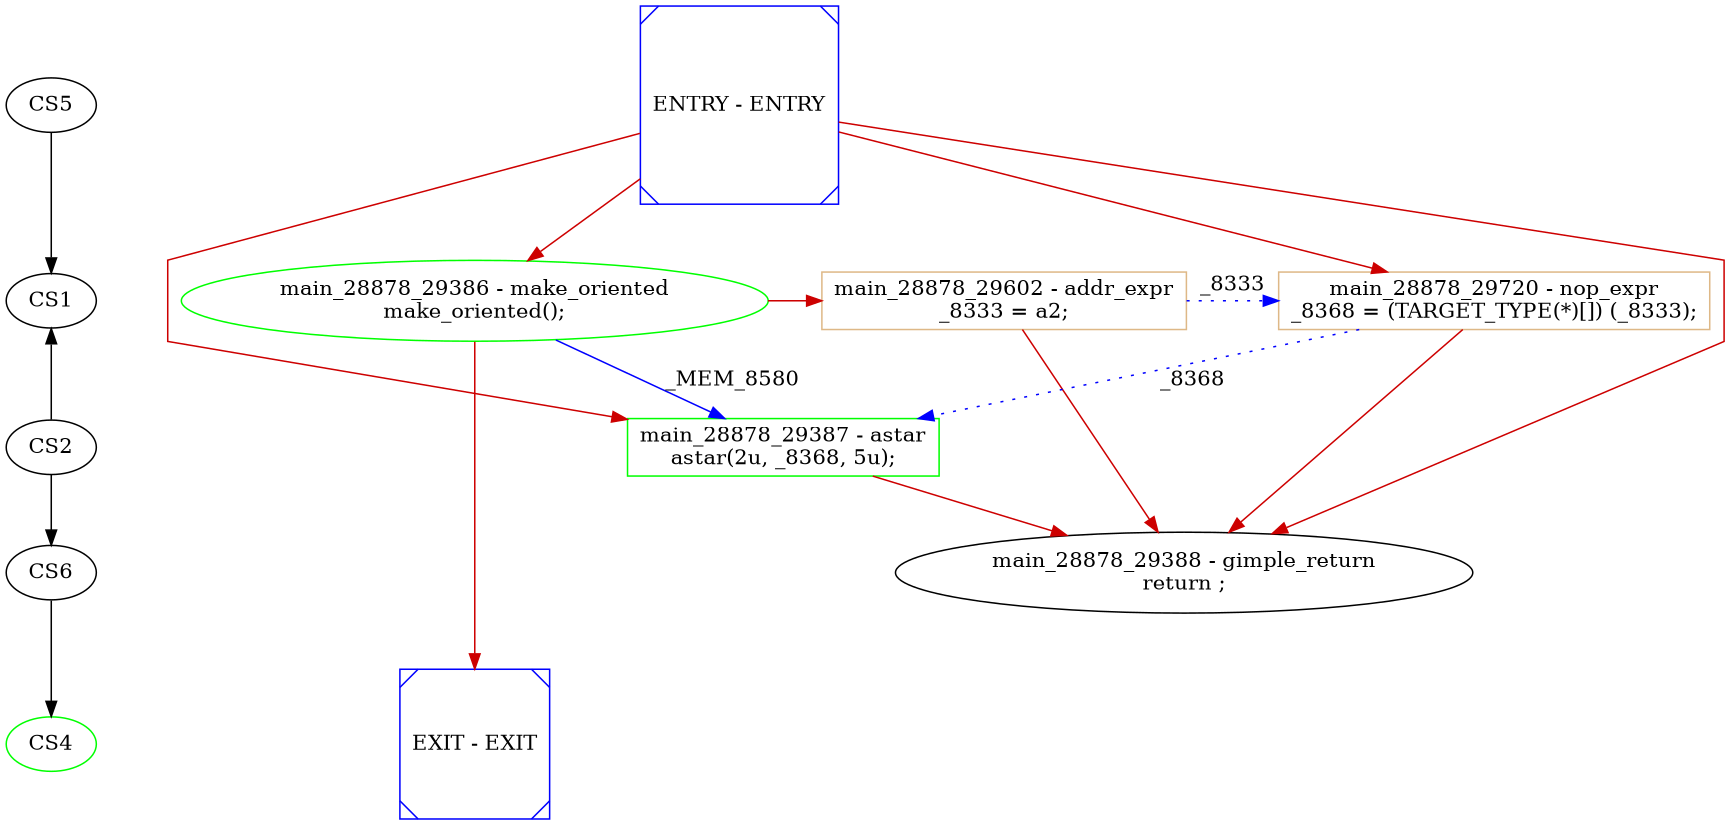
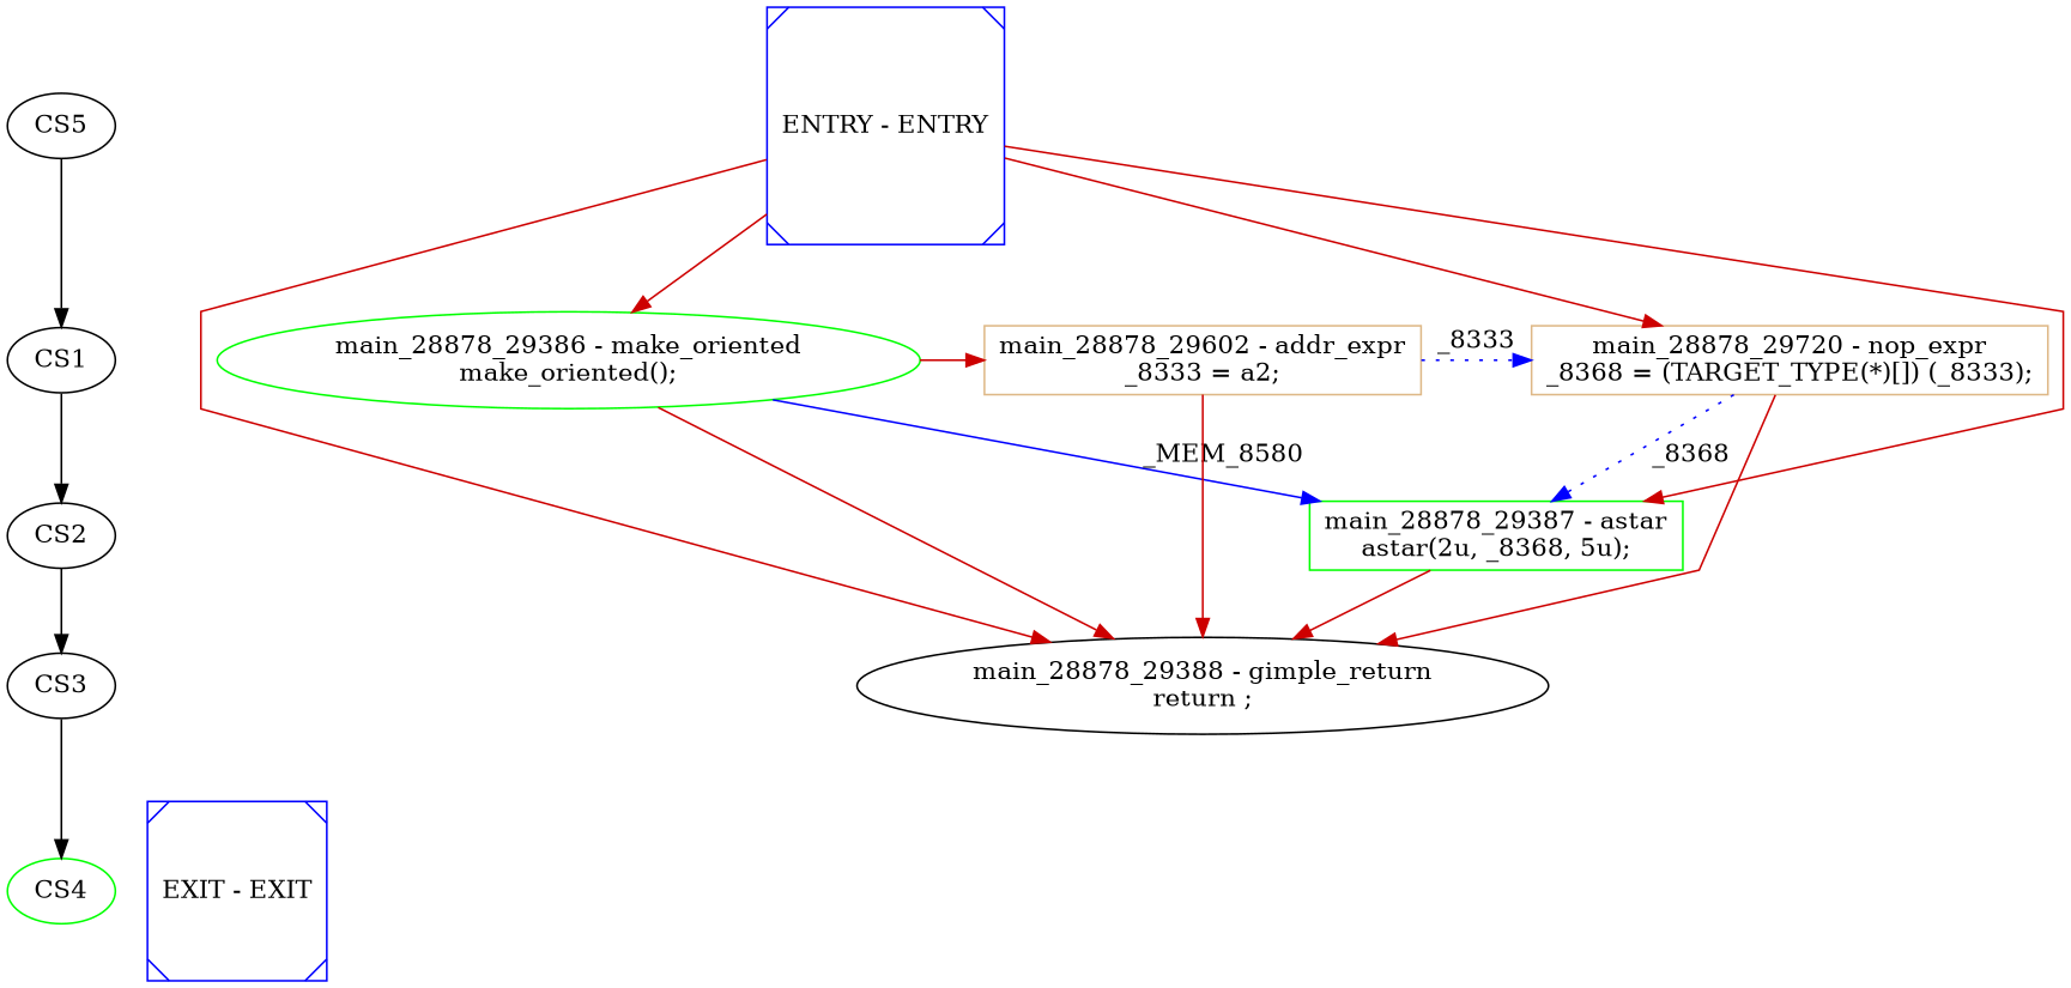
  digraph {
    splines=polyline
    edge [color=red3]
    n1 [label=CS5 style=plaintext]
    n2 [color=blue label="ENTRY - ENTRY" shape=Msquare]
    CS1 [style=plaintext]
    n4 [color=green label="main_28878_29386 - make_oriented\nmake_oriented();\n" shape=ellipse]
    n5 [color=burlywood label="main_28878_29602 - addr_expr\n_8333 = a2;\n" shape=box]
    n6 [color=burlywood label="main_28878_29720 - nop_expr\n_8368 = (TARGET_TYPE(*)[]) (_8333);\n" shape=box]
    CS2 [style=plaintext]
    n8 [color=green label="main_28878_29387 - astar\nastar(2u, _8368, 5u);\n" shape=box]
-   CS3 [style=plaintext label=CS6]
+   CS3 [style=plaintext]
    n10 [label="main_28878_29388 - gimple_return\nreturn ;\n"]
    CS4 [color=green style=plaintext]
    n12 [color=blue label="EXIT - EXIT" shape=Msquare]
    subgraph sub_1 {
      rank=same
      n1
      n2
    }
    subgraph sub_2 {
      rank=same
      CS1
      n4
      n5
      n6
    }
    subgraph sub_3 {
      rank=same
      CS2
      n8
    }
    subgraph sub_4 {
      rank=same
      CS3
      n10
    }
    subgraph sub_5 {
      rank=same
      CS4
      n12
    }
    n1 -> CS1 [color=""]
    n2 -> n4
    n2 -> n6
    n2 -> n8
    n2 -> n10
-   CS2 -> CS1 [color=""]
+   CS1 -> CS2 [color=""]
    n4 -> n5
    n4 -> n8 [color=blue label=_MEM_8580]
-   n4 -> n12
+   n4 -> n10
    n5 -> n6 [color=blue label=_8333 style=dotted]
    n5 -> n10
    n6 -> n8 [color=blue label=_8368 style=dotted]
    n6 -> n10
    CS2 -> CS3 [color=""]
    n8 -> n10
    CS3 -> CS4 [color=""]
  }
